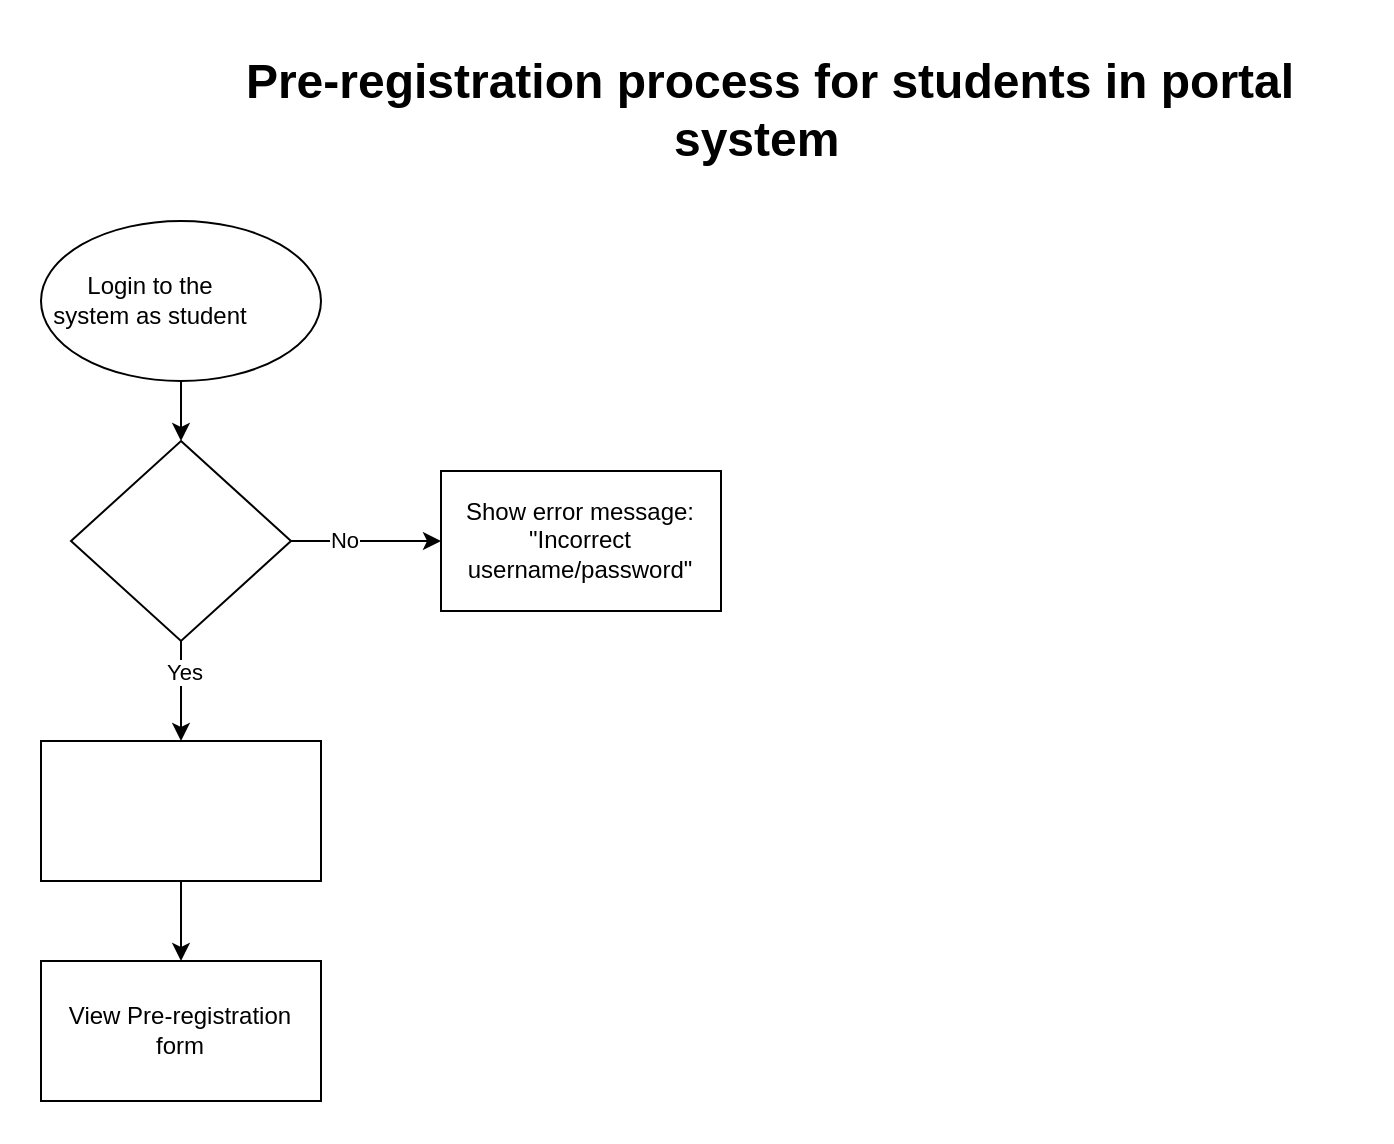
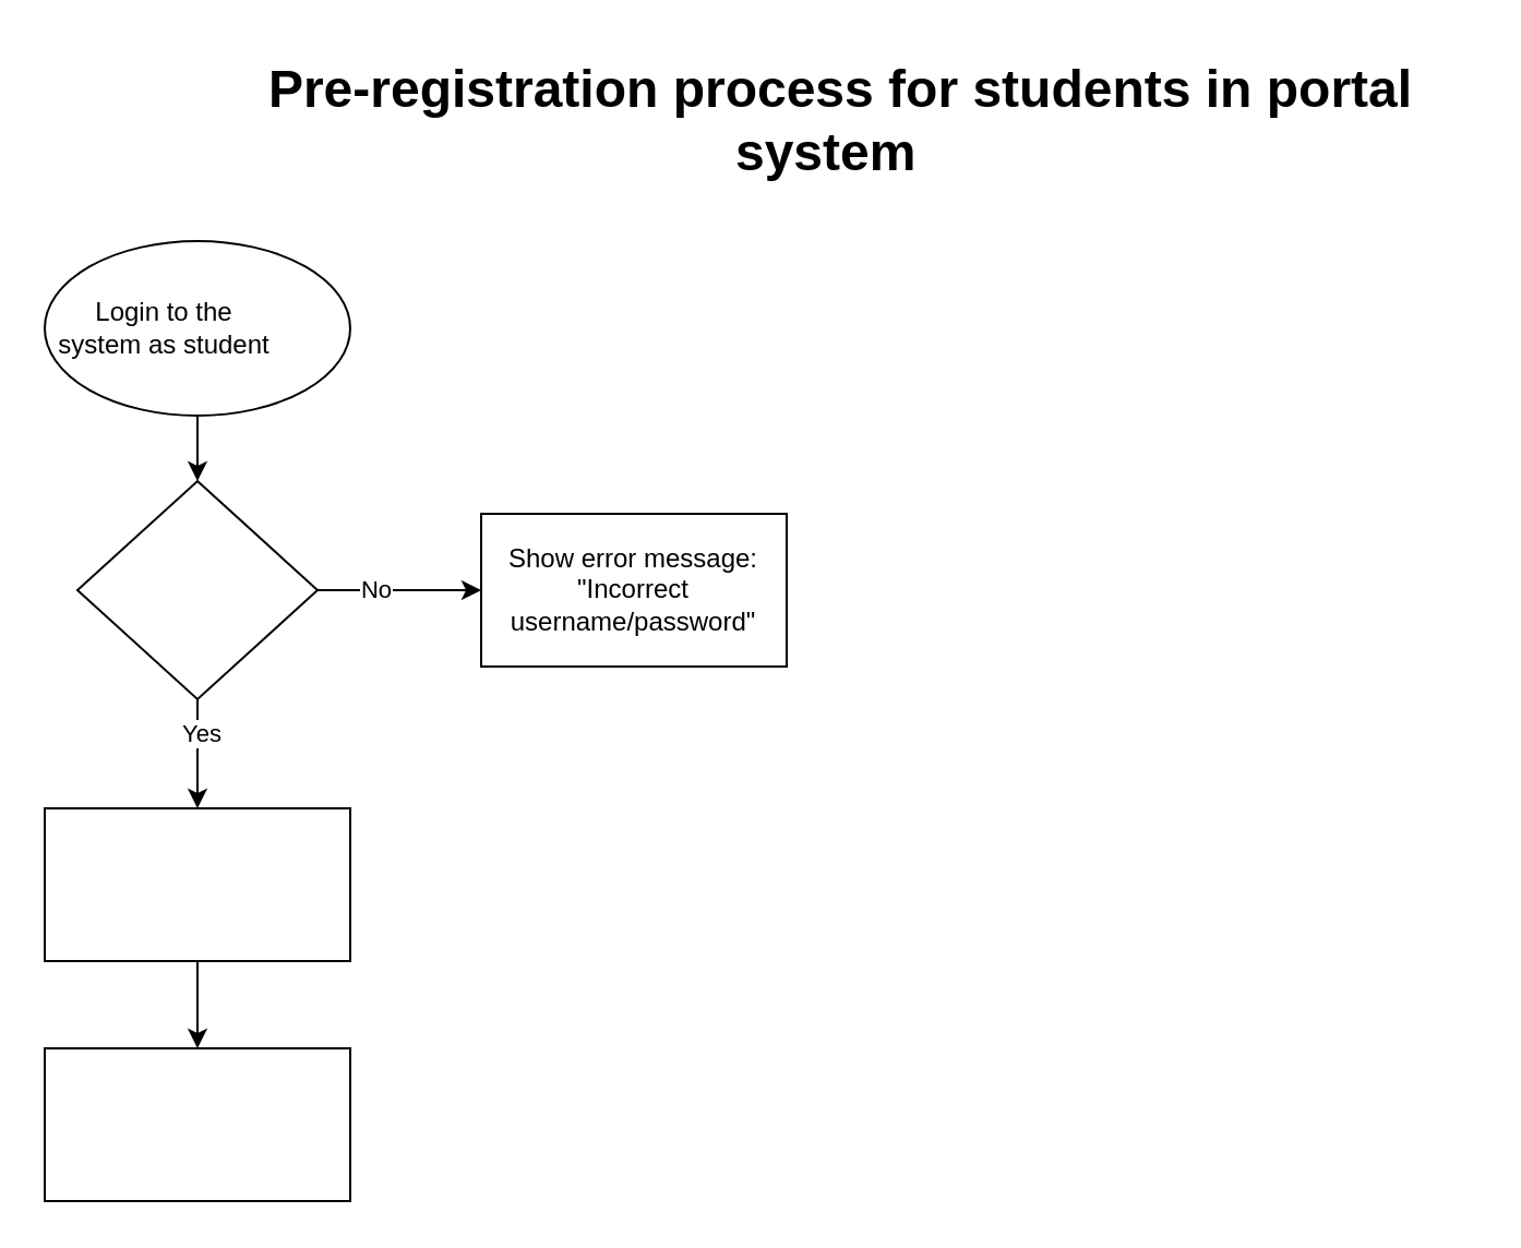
  <mxCell id="0" />
  <mxCell id="1" parent="0" />
  <mxCell id="2" style="edgeStyle=orthogonalEdgeStyle;rounded=0;orthogonalLoop=1;jettySize=auto;html=1;exitX=0.5;exitY=1;exitDx=0;exitDy=0;entryX=0.5;entryY=0;entryDx=0;entryDy=0;" parent="1" source="3" target="10" edge="1"><mxGeometry relative="1" as="geometry" /></mxCell>
  <mxCell id="3" value="" style="ellipse;whiteSpace=wrap;html=1;" parent="1" vertex="1"><mxGeometry x="20" y="110" width="140" height="80" as="geometry" /></mxCell>
  <mxCell id="4" value="&lt;h1 style=&quot;margin-top: 0px;&quot;&gt;Pre-registration process for students in portal system&amp;nbsp;&amp;nbsp;&lt;/h1&gt;" style="text;html=1;whiteSpace=wrap;overflow=hidden;rounded=0;align=center;" parent="1" vertex="1"><mxGeometry x="95" y="20" width="580" height="70" as="geometry" /></mxCell>
  <mxCell id="5" value="Login to the system as student" style="text;html=1;align=center;verticalAlign=middle;whiteSpace=wrap;rounded=0;" parent="1" vertex="1"><mxGeometry x="25" y="135" width="100" height="30" as="geometry" /></mxCell>
  <mxCell id="6" style="edgeStyle=orthogonalEdgeStyle;rounded=0;orthogonalLoop=1;jettySize=auto;html=1;exitX=1;exitY=0.5;exitDx=0;exitDy=0;entryX=0;entryY=0.5;entryDx=0;entryDy=0;" parent="1" source="10" target="12" edge="1"><mxGeometry relative="1" as="geometry" /></mxCell>
  <mxCell id="7" value="No" style="edgeLabel;html=1;align=center;verticalAlign=middle;resizable=0;points=[];" parent="6" vertex="1" connectable="0"><mxGeometry x="-0.309" y="1" relative="1" as="geometry"><mxPoint as="offset" /></mxGeometry></mxCell>
  <mxCell id="8" style="edgeStyle=orthogonalEdgeStyle;rounded=0;orthogonalLoop=1;jettySize=auto;html=1;exitX=0.5;exitY=1;exitDx=0;exitDy=0;entryX=0.5;entryY=0;entryDx=0;entryDy=0;" parent="1" source="10" target="14" edge="1"><mxGeometry relative="1" as="geometry" /></mxCell>
  <mxCell id="9" value="Yes" style="edgeLabel;html=1;align=center;verticalAlign=middle;resizable=0;points=[];" parent="8" vertex="1" connectable="0"><mxGeometry x="-0.4" y="1" relative="1" as="geometry"><mxPoint as="offset" /></mxGeometry></mxCell>
  <mxCell id="10" value="" style="rhombus;whiteSpace=wrap;html=1;" parent="1" vertex="1"><mxGeometry x="35" y="220" width="110" height="100" as="geometry" /></mxCell>
  <mxCell id="11" value="" style="rounded=0;whiteSpace=wrap;html=1;" parent="1" vertex="1"><mxGeometry x="220" y="235" width="140" height="70" as="geometry" /></mxCell>
  <mxCell id="12" value="Show error message:&lt;div&gt;&quot;Incorrect username/password&quot;&lt;/div&gt;" style="text;html=1;align=center;verticalAlign=middle;whiteSpace=wrap;rounded=0;" parent="1" vertex="1"><mxGeometry x="220" y="250" width="140" height="40" as="geometry" /></mxCell>
  <mxCell id="13" style="edgeStyle=orthogonalEdgeStyle;rounded=0;orthogonalLoop=1;jettySize=auto;html=1;exitX=0.5;exitY=1;exitDx=0;exitDy=0;entryX=0.5;entryY=0;entryDx=0;entryDy=0;" parent="1" source="14" target="15" edge="1"><mxGeometry relative="1" as="geometry" /></mxCell>
  <mxCell id="14" value="" style="rounded=0;whiteSpace=wrap;html=1;" parent="1" vertex="1"><mxGeometry x="20" y="370" width="140" height="70" as="geometry" /></mxCell>
  <mxCell id="15" value="" style="rounded=0;whiteSpace=wrap;html=1;" parent="1" vertex="1"><mxGeometry x="20" y="480" width="140" height="70" as="geometry" /></mxCell>
- <mxCell id="16" value="View Pre-registration form" style="text;html=1;align=center;verticalAlign=middle;whiteSpace=wrap;rounded=0;" parent="1" vertex="1"><mxGeometry x="20" y="495" width="140" height="40" as="geometry" /></mxCell>
